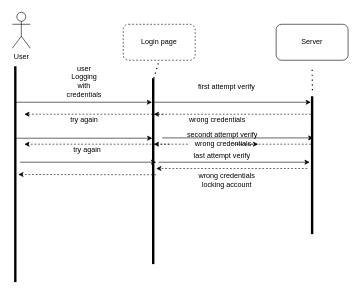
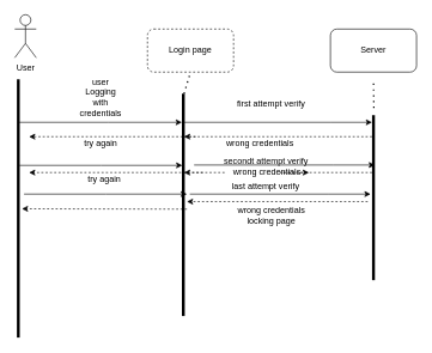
  <mxCell id="0" />
  <mxCell id="1" parent="0" />
  <mxCell id="2" value="User&lt;br&gt;" style="shape=umlActor;verticalLabelPosition=bottom;verticalAlign=top;html=1;outlineConnect=0;" vertex="1" parent="1"><mxGeometry x="20" y="20" width="30" height="60" as="geometry" /></mxCell>
  <mxCell id="3" value="" style="line;strokeWidth=4;direction=south;html=1;perimeter=backbonePerimeter;points=[];outlineConnect=0;" vertex="1" parent="1"><mxGeometry x="20" y="110" width="10" height="360" as="geometry" /></mxCell>
  <mxCell id="4" value="" style="line;strokeWidth=4;direction=south;html=1;perimeter=backbonePerimeter;points=[];outlineConnect=0;" vertex="1" parent="1"><mxGeometry x="250" y="130" width="10" height="310" as="geometry" /></mxCell>
  <mxCell id="5" value="Login page" style="rounded=1;whiteSpace=wrap;html=1;dashed=1;" vertex="1" parent="1"><mxGeometry x="205" y="40" width="120" height="60" as="geometry" /></mxCell>
  <mxCell id="6" value="" style="line;strokeWidth=4;direction=south;html=1;perimeter=backbonePerimeter;points=[];outlineConnect=0;" vertex="1" parent="1"><mxGeometry x="515" y="160" width="10" height="230" as="geometry" /></mxCell>
  <mxCell id="7" value="Server" style="rounded=1;whiteSpace=wrap;html=1;" vertex="1" parent="1"><mxGeometry x="460" y="40" width="120" height="60" as="geometry" /></mxCell>
  <mxCell id="8" value="" style="endArrow=none;dashed=1;html=1;dashPattern=1 3;strokeWidth=2;rounded=0;entryX=0.5;entryY=1;entryDx=0;entryDy=0;" edge="1" parent="1" source="4" target="5"><mxGeometry width="50" height="50" relative="1" as="geometry"><mxPoint x="370" y="280" as="sourcePoint" /><mxPoint x="420" y="230" as="targetPoint" /></mxGeometry></mxCell>
  <mxCell id="9" value="" style="endArrow=none;dashed=1;html=1;dashPattern=1 3;strokeWidth=2;rounded=0;" edge="1" parent="1"><mxGeometry width="50" height="50" relative="1" as="geometry"><mxPoint x="520.5" y="150" as="sourcePoint" /><mxPoint x="520" y="110" as="targetPoint" /></mxGeometry></mxCell>
  <mxCell id="10" value="" style="endArrow=classic;html=1;rounded=0;" edge="1" parent="1" source="3" target="4"><mxGeometry width="50" height="50" relative="1" as="geometry"><mxPoint x="60" y="180" as="sourcePoint" /><mxPoint x="260" y="140" as="targetPoint" /><Array as="points"><mxPoint x="150" y="170" /></Array></mxGeometry></mxCell>
  <mxCell id="11" value="" style="endArrow=classic;html=1;rounded=0;" edge="1" parent="1" source="4" target="6"><mxGeometry width="50" height="50" relative="1" as="geometry"><mxPoint x="46" y="150" as="sourcePoint" /><mxPoint x="270" y="150" as="targetPoint" /><Array as="points"><mxPoint x="460" y="170" /></Array></mxGeometry></mxCell>
  <mxCell id="12" value="" style="endArrow=classic;html=1;rounded=0;dashed=1;" edge="1" parent="1" source="6" target="4"><mxGeometry width="50" height="50" relative="1" as="geometry"><mxPoint x="370" y="280" as="sourcePoint" /><mxPoint x="420" y="230" as="targetPoint" /><Array as="points"><mxPoint x="390" y="190" /></Array></mxGeometry></mxCell>
  <mxCell id="13" value="" style="endArrow=classic;html=1;rounded=0;dashed=1;" edge="1" parent="1" source="27" target="4"><mxGeometry width="50" height="50" relative="1" as="geometry"><mxPoint x="528" y="220" as="sourcePoint" /><mxPoint x="276" y="220" as="targetPoint" /><Array as="points" /></mxGeometry></mxCell>
  <mxCell id="14" value="" style="endArrow=classic;html=1;rounded=0;" edge="1" parent="1"><mxGeometry width="50" height="50" relative="1" as="geometry"><mxPoint x="270" y="229.5" as="sourcePoint" /><mxPoint x="522" y="229.5" as="targetPoint" /><Array as="points"><mxPoint x="464" y="229.5" /></Array></mxGeometry></mxCell>
  <mxCell id="15" value="" style="endArrow=classic;html=1;rounded=0;dashed=1;" edge="1" parent="1"><mxGeometry width="50" height="50" relative="1" as="geometry"><mxPoint x="512" y="280.5" as="sourcePoint" /><mxPoint x="260" y="280.5" as="targetPoint" /><Array as="points" /></mxGeometry></mxCell>
  <mxCell id="16" value="" style="endArrow=classic;html=1;rounded=0;" edge="1" parent="1"><mxGeometry width="50" height="50" relative="1" as="geometry"><mxPoint x="264" y="270" as="sourcePoint" /><mxPoint x="516" y="270" as="targetPoint" /><Array as="points"><mxPoint x="458" y="270" /></Array></mxGeometry></mxCell>
  <mxCell id="17" value="user Logging with credentials" style="text;html=1;strokeColor=none;fillColor=none;align=center;verticalAlign=middle;whiteSpace=wrap;rounded=0;" vertex="1" parent="1"><mxGeometry x="110" y="120" width="60" height="30" as="geometry" /></mxCell>
  <mxCell id="18" value="" style="endArrow=classic;html=1;rounded=0;dashed=1;" edge="1" parent="1"><mxGeometry width="50" height="50" relative="1" as="geometry"><mxPoint x="272" y="190" as="sourcePoint" /><mxPoint x="40" y="190" as="targetPoint" /><Array as="points"><mxPoint x="144" y="190" /></Array></mxGeometry></mxCell>
  <mxCell id="19" value="" style="endArrow=classic;html=1;rounded=0;dashed=1;" edge="1" parent="1"><mxGeometry width="50" height="50" relative="1" as="geometry"><mxPoint x="282" y="240" as="sourcePoint" /><mxPoint x="40" y="240" as="targetPoint" /><Array as="points"><mxPoint x="154" y="240" /></Array></mxGeometry></mxCell>
  <mxCell id="20" value="" style="endArrow=classic;html=1;rounded=0;dashed=1;" edge="1" parent="1"><mxGeometry width="50" height="50" relative="1" as="geometry"><mxPoint x="260" y="291" as="sourcePoint" /><mxPoint x="30" y="290.5" as="targetPoint" /><Array as="points" /></mxGeometry></mxCell>
  <mxCell id="21" value="first attempt verify" style="text;html=1;strokeColor=none;fillColor=none;align=center;verticalAlign=middle;whiteSpace=wrap;rounded=0;" vertex="1" parent="1"><mxGeometry x="325" y="130" width="105" height="30" as="geometry" /></mxCell>
  <mxCell id="22" value="secondt attempt verify" style="text;html=1;strokeColor=none;fillColor=none;align=center;verticalAlign=middle;whiteSpace=wrap;rounded=0;" vertex="1" parent="1"><mxGeometry x="302.5" y="210" width="135" height="30" as="geometry" /></mxCell>
  <mxCell id="23" value="last attempt verify" style="text;html=1;strokeColor=none;fillColor=none;align=center;verticalAlign=middle;whiteSpace=wrap;rounded=0;" vertex="1" parent="1"><mxGeometry x="310" y="250" width="120" height="20" as="geometry" /></mxCell>
- <mxCell id="24" value="wrong credentials locking account" style="text;html=1;strokeColor=none;fillColor=none;align=center;verticalAlign=middle;whiteSpace=wrap;rounded=0;" vertex="1" parent="1"><mxGeometry x="317.5" y="290" width="120" height="20" as="geometry" /></mxCell>
+ <mxCell id="24" value="wrong credentials locking page" style="text;html=1;strokeColor=none;fillColor=none;align=center;verticalAlign=middle;whiteSpace=wrap;rounded=0;" vertex="1" parent="1"><mxGeometry x="317.5" y="290" width="120" height="20" as="geometry" /></mxCell>
  <mxCell id="25" value="wrong credentials" style="text;html=1;strokeColor=none;fillColor=none;align=center;verticalAlign=middle;whiteSpace=wrap;rounded=0;" vertex="1" parent="1"><mxGeometry x="302.5" y="190" width="117.5" height="20" as="geometry" /></mxCell>
  <mxCell id="26" value="" style="endArrow=classic;html=1;rounded=0;dashed=1;" edge="1" parent="1" source="6" target="27"><mxGeometry width="50" height="50" relative="1" as="geometry"><mxPoint x="518" y="240" as="sourcePoint" /><mxPoint x="266" y="240" as="targetPoint" /><Array as="points"><mxPoint x="390" y="240" /></Array></mxGeometry></mxCell>
  <mxCell id="27" value="wrong credentials" style="text;html=1;strokeColor=none;fillColor=none;align=center;verticalAlign=middle;whiteSpace=wrap;rounded=0;" vertex="1" parent="1"><mxGeometry x="312.5" y="230" width="117.5" height="20" as="geometry" /></mxCell>
  <mxCell id="28" value="try again" style="text;html=1;strokeColor=none;fillColor=none;align=center;verticalAlign=middle;whiteSpace=wrap;rounded=0;" vertex="1" parent="1"><mxGeometry x="80" y="190" width="120" height="20" as="geometry" /></mxCell>
  <mxCell id="29" value="try again" style="text;html=1;strokeColor=none;fillColor=none;align=center;verticalAlign=middle;whiteSpace=wrap;rounded=0;" vertex="1" parent="1"><mxGeometry x="85" y="240" width="120" height="20" as="geometry" /></mxCell>
  <mxCell id="30" value="" style="endArrow=classic;html=1;rounded=0;" edge="1" parent="1"><mxGeometry width="50" height="50" relative="1" as="geometry"><mxPoint x="26.5" y="230" as="sourcePoint" /><mxPoint x="253.5" y="230" as="targetPoint" /><Array as="points"><mxPoint x="140.5" y="230" /></Array></mxGeometry></mxCell>
  <mxCell id="31" value="" style="endArrow=classic;html=1;rounded=0;" edge="1" parent="1"><mxGeometry width="50" height="50" relative="1" as="geometry"><mxPoint x="33" y="270" as="sourcePoint" /><mxPoint x="260" y="270" as="targetPoint" /><Array as="points"><mxPoint x="147" y="270" /></Array></mxGeometry></mxCell>
